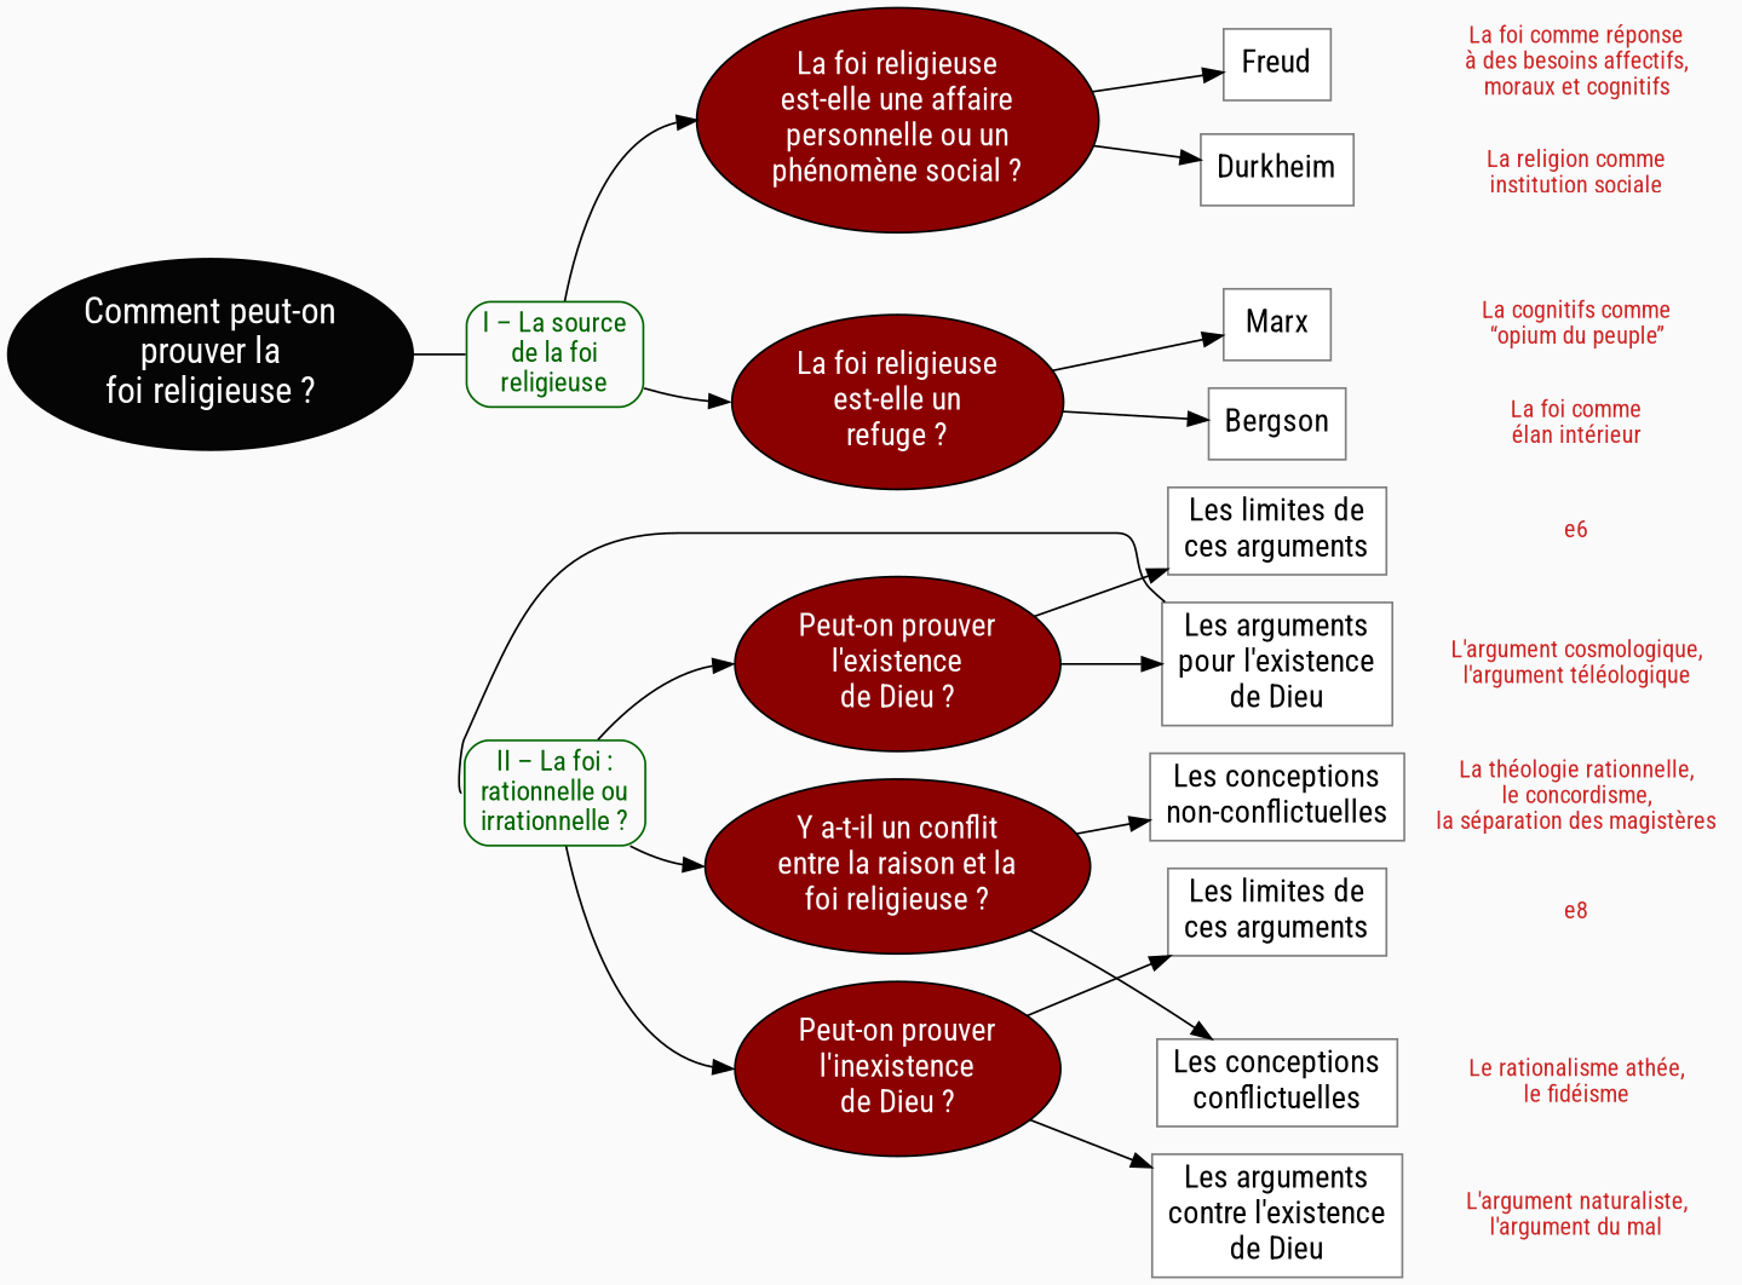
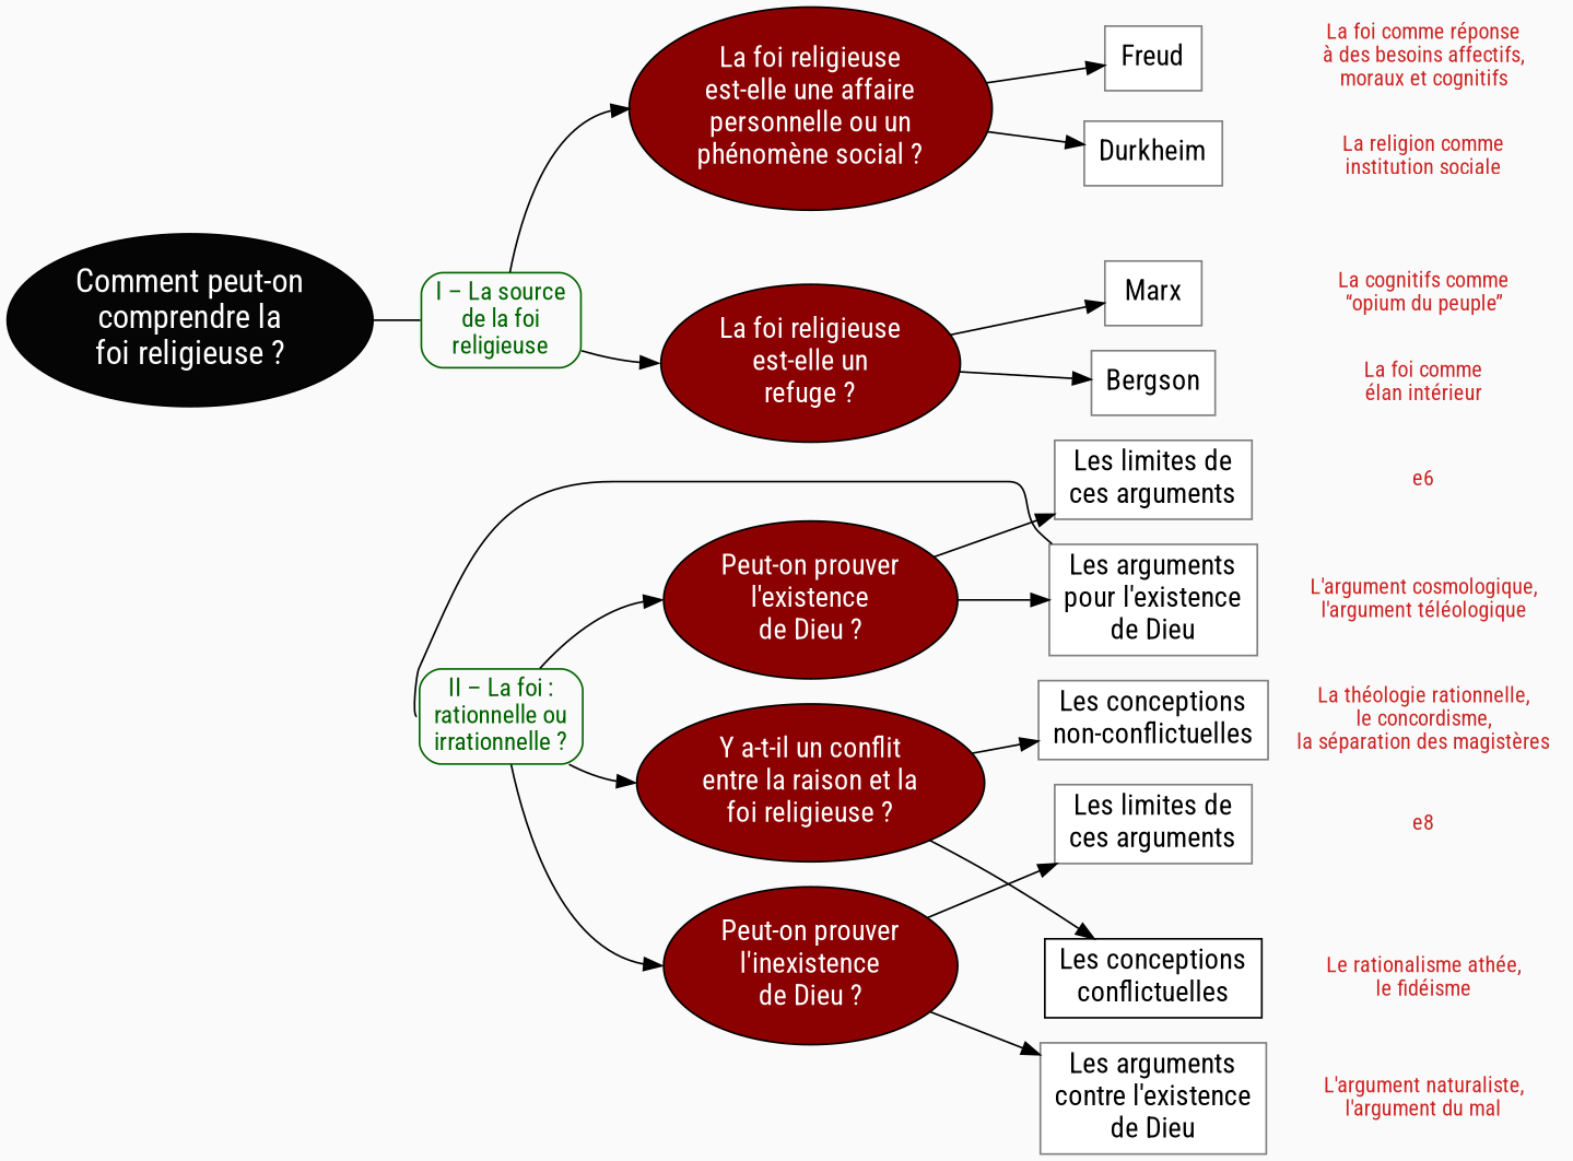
  digraph {
    bgcolor=grey98
    fontname="Roboto Condensed"
    nodesep=0.2
    rankdir=LR
    ranksep=0.1
    splines=true
    style=filled
    node [color=grey50 fillcolor=grey98 fontcolor=black fontname="Roboto Condensed" fontsize=16 shape=box style=filled]
    edge [fontname="Roboto Condensed" minlen=3 style=invis]
    n1 [color=darkgreen fontcolor=darkgreen fontsize=14 label="I – La source\nde la foi\nreligieuse" shape=rect style="filled, rounded"]
    n2 [color=darkgreen fontcolor=darkgreen fontsize=14 label="II – La foi :\nrationnelle ou\nirrationnelle ?" shape=rect style="filled, rounded"]
    n3 [color=black fillcolor=red4 fontcolor=white label="La foi religieuse\nest-elle une affaire\npersonnelle ou un\nphénomène social ?" shape=oval]
    n4 [color=black fillcolor=red4 fontcolor=white label="La foi religieuse\nest-elle un\nrefuge ?" shape=oval]
    n5 [color=black fillcolor=red4 fontcolor=white label="Peut-on prouver\nl'existence\nde Dieu ?" shape=oval]
    n6 [color=black fillcolor=red4 fontcolor=white label="Peut-on prouver\nl'inexistence\nde Dieu ?" shape=oval]
    n7 [fillcolor=white label=Durkheim]
    n8 [fillcolor=white label=Marx]
    n9 [fillcolor=white label=Bergson]
    n10 [fillcolor=white label="Les arguments\npour l'existence\nde Dieu"]
    n11 [fillcolor=white label="Les limites de\nces arguments"]
    n12 [fillcolor=white label="Les arguments\ncontre l'existence\nde Dieu"]
    n13 [fillcolor=white label="Les limites de\nces arguments"]
-   n14 [fillcolor=white label="Les conceptions\nconflictuelles"]
+   n14 [color=black fillcolor=white label="Les conceptions\nconflictuelles"]
    n15 [color=black fillcolor=red4 fontcolor=white label="Y a-t-il un conflit\nentre la raison et la\nfoi religieuse ?" shape=oval]
    n16 [fillcolor=white label=Freud]
    n17 [fontcolor=firebrick3 fontsize=12 label="La religion comme\ninstitution sociale" shape=plaintext style="filled,rounded"]
    n18 [fontcolor=firebrick3 fontsize=12 label="La cognitifs comme\n“opium du peuple”" shape=plaintext style="filled,rounded"]
    n19 [fontcolor=firebrick3 fontsize=12 label="La foi comme\nélan intérieur" shape=plaintext style="filled,rounded"]
    n20 [fontcolor=firebrick3 fontsize=12 label="L'argument cosmologique,\nl'argument téléologique" shape=plaintext style="filled,rounded"]
    e6 [fontcolor=firebrick3 fontsize=12 shape=plaintext style="filled,rounded"]
    n22 [fontcolor=firebrick3 fontsize=12 label="L'argument naturaliste,\nl'argument du mal" shape=plaintext style="filled,rounded"]
    e8 [fontcolor=firebrick3 fontsize=12 shape=plaintext style="filled,rounded"]
    n24 [fontcolor=firebrick3 fontsize=12 label="Le rationalisme athée,\nle fidéisme" shape=plaintext style="filled,rounded"]
-   n25 [fillcolor=grey2 fontcolor=white fontsize=18 label="Comment peut-on\nprouver la\nfoi religieuse ?" color="" shape=""]
+   n25 [fillcolor=grey2 fontcolor=white fontsize=18 label="Comment peut-on\ncomprendre la\nfoi religieuse ?" color="" shape=""]
    n26 [fillcolor=white label="Les conceptions\nnon-conflictuelles"]
    n27 [fontcolor=firebrick3 fontsize=12 label="La foi comme réponse\nà des besoins affectifs,\nmoraux et cognitifs" shape=plaintext style="filled,rounded"]
    n28 [fontcolor=firebrick3 fontsize=12 label="La théologie rationnelle,\nle concordisme,\nla séparation des magistères" shape=plaintext style="filled,rounded"]
    subgraph sub_1 {
      rank=same
      n1
      n2
    }
    subgraph sub_2 {
      rank=same
      n3
      n4
      n5
      n6
    }
    subgraph sub_3 {
      rank=same
      n7
      n8
    }
    subgraph sub_4 {
      rank=same
      n9
      n10
    }
    subgraph sub_5 {
      rank=same
      n11
      n12
    }
    subgraph sub_6 {
      rank=same
      n13
      n14
    }
    n1 -> n2 [minlen=12]
    n1 -> n3 [headport=w style=""]
    n1 -> n4 [headport=w style=""]
    n2 -> n5 [headport=w style=""]
    n2 -> n6 [headport=w style=""]
    n2 -> n15 [headport=w style=""]
    n3 -> n4
    n3 -> n7 [style=""]
    n3 -> n16 [style=""]
    n4 -> n5
    n4 -> n8 [style=""]
    n4 -> n9 [style=""]
    n5 -> n6
    n5 -> n10 [style=""]
    n5 -> n11 [style=""]
    n6 -> n12 [style=""]
    n6 -> n13 [style=""]
    n7 -> n8
    n7 -> n17 [minlen=1]
    n8 -> n18 [minlen=1]
    n9 -> n10
    n9 -> n19 [minlen=1]
    n10 -> n2 [arrowhead=none headport=w style=""]
    n10 -> n20 [minlen=1]
    n11 -> n12
    n11 -> e6 [minlen=1]
    n12 -> n22 [minlen=1]
    n13 -> n14
    n13 -> e8 [minlen=1]
    n14 -> n24 [minlen=1]
    n15 -> n14 [style=""]
    n15 -> n26 [style=""]
    n16 -> n27 [minlen=1]
    n25 -> n1 [arrowhead=none headport=w style=""]
    n26 -> n28 [minlen=1]
  }
